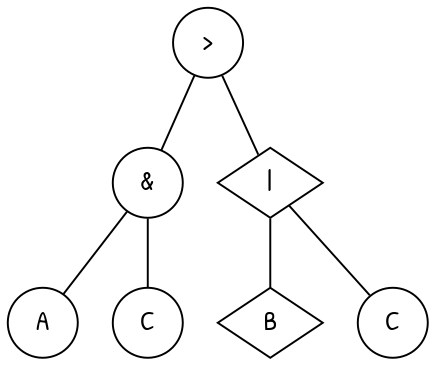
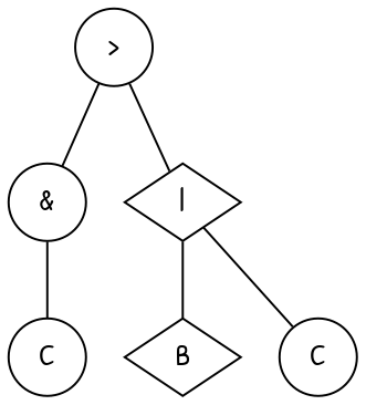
  graph {
    fontname="Patrick Hand"
    node [fontname="Patrick Hand" shape=circle]
    edge [fontname="Patrick Hand"]
    n1 [label=">"]
    n2 [label="&"]
    n3 [label="|" shape=diamond]
-   n4 [label=A]
    n5 [label=C]
    n6 [label=B shape=diamond]
    n7 [label=C]
    n1 -- n2
    n1 -- n3
-   n2 -- n4
    n2 -- n5
    n3 -- n6
    n3 -- n7
  }
